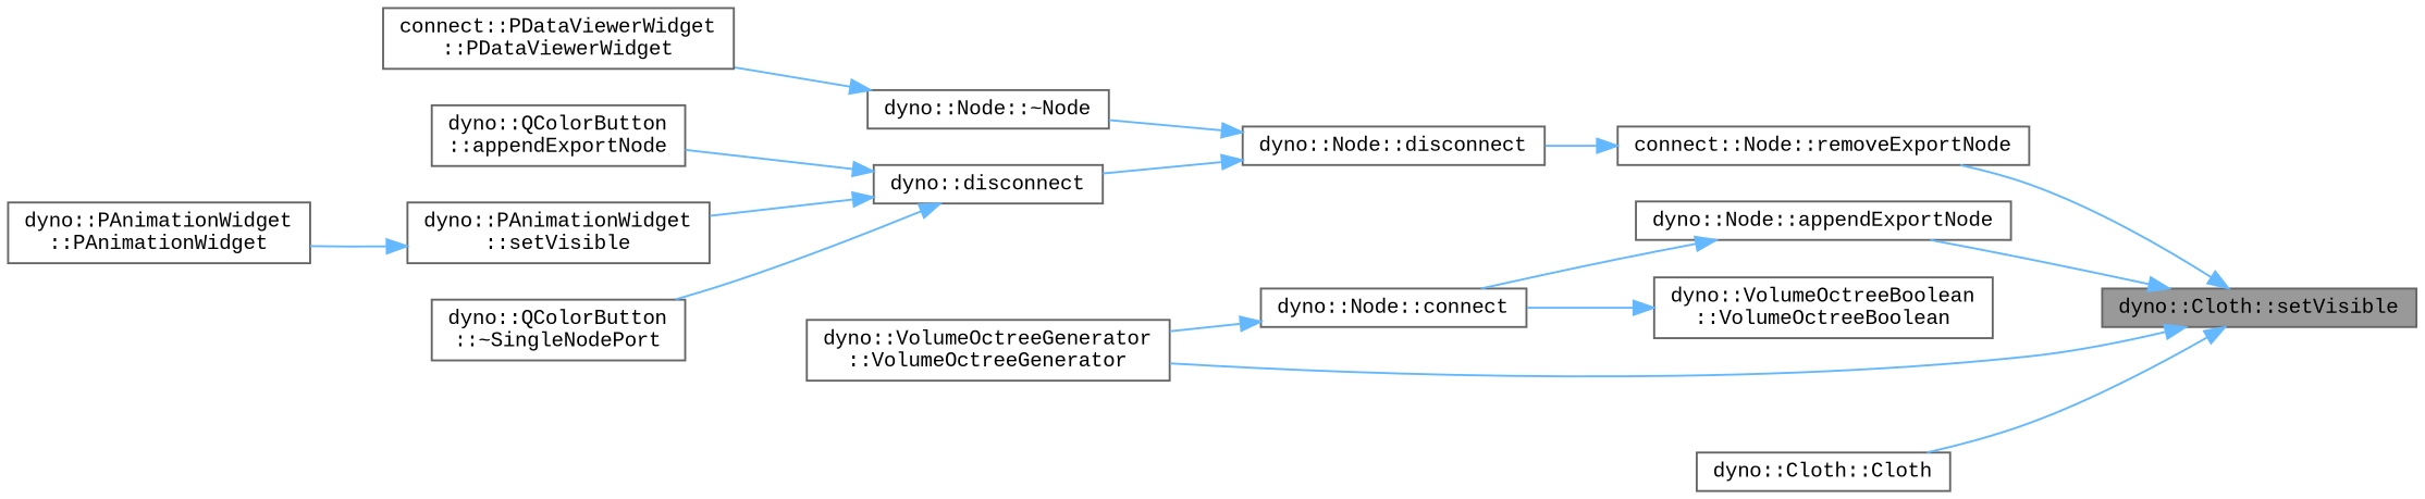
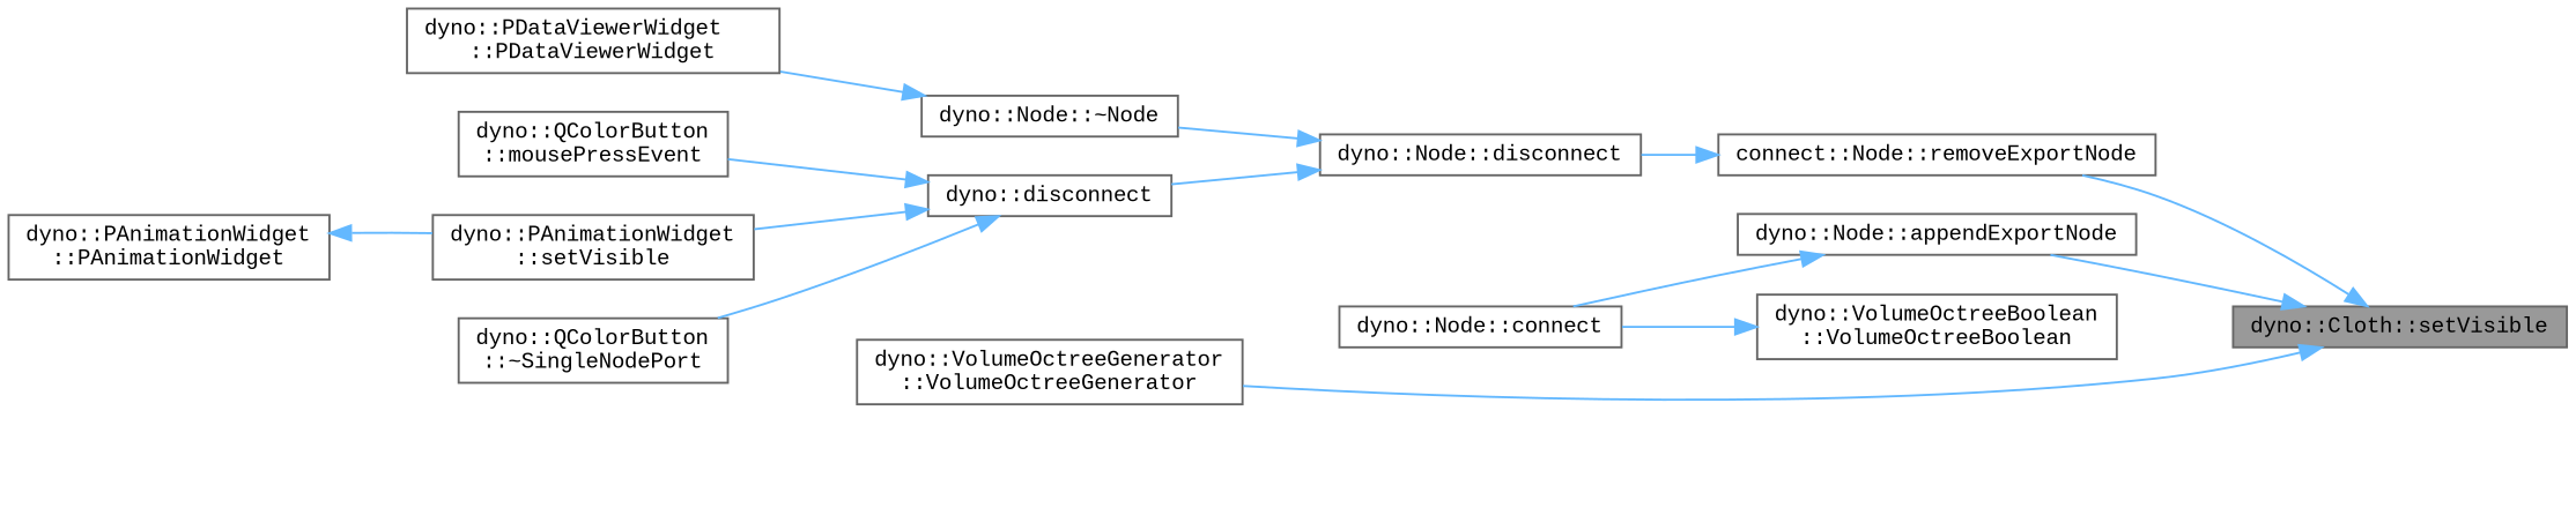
  digraph {
    fontname="Liberation Mono"
    rankdir=RL
    node [color=grey40 fillcolor=white fontname="Liberation Mono" fontsize=10 shape=box style=filled]
    edge [color=steelblue1 dir=back fontname="Liberation Mono" fontsize=10 labelfontname=Helvetica labelfontsize=10 style=solid]
    n1 [color=gray40 fillcolor=grey60 fontcolor=black height=0.2 label="dyno::Cloth::setVisible" width=0.4]
    n2 [height=0.2 label="dyno::Node::appendExportNode" width=0.4]
    n3 [height=0.2 label="dyno::VolumeOctreeGenerator\l::VolumeOctreeGenerator" width=0.4]
-   n4 [height=0.2 label="dyno::Cloth::Cloth" width=0.4]
    n5 [height=0.2 label="connect::Node::removeExportNode" width=0.4]
    n6 [height=0.2 label="dyno::Node::connect" width=0.4]
    n7 [height=0.2 label="dyno::Node::disconnect" width=0.4]
    n8 [height=0.2 label="dyno::VolumeOctreeBoolean\l::VolumeOctreeBoolean" width=0.4]
    n9 [height=0.2 label="dyno::disconnect" width=0.4]
    n10 [height=0.2 label="dyno::Node::~Node" width=0.4]
-   n11 [height=0.2 label="dyno::QColorButton\l::appendExportNode" width=0.4]
+   n11 [height=0.2 label="dyno::QColorButton\l::mousePressEvent" width=0.4]
    n12 [height=0.2 label="dyno::PAnimationWidget\l::setVisible" width=0.4]
    n13 [height=0.2 label="dyno::QColorButton\l::~SingleNodePort" width=0.4]
-   n14 [height=0.2 label="connect::PDataViewerWidget\l::PDataViewerWidget" width=0.4]
+   n14 [height=0.2 label="dyno::PDataViewerWidget\l::PDataViewerWidget" width=0.4]
    n15 [height=0.2 label="dyno::PAnimationWidget\l::PAnimationWidget" width=0.4]
    n1 -> n2
    n1 -> n3
-   n1 -> n4
    n1 -> n5
    n2 -> n6
    n5 -> n7
-   n6 -> n3
    n7 -> n9
    n7 -> n10
    n8 -> n6
    n9 -> n11
    n9 -> n12
    n9 -> n13
    n10 -> n14
-   n12 -> n15
+   n15 -> n12
  }
